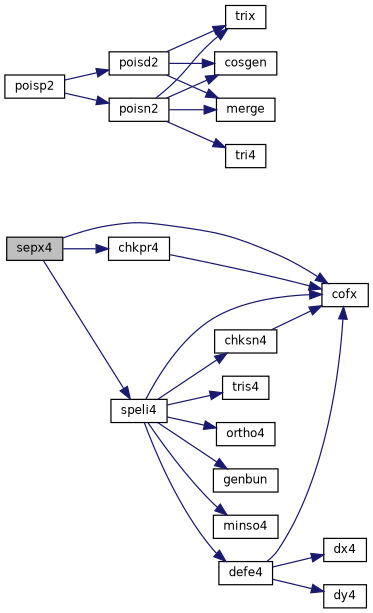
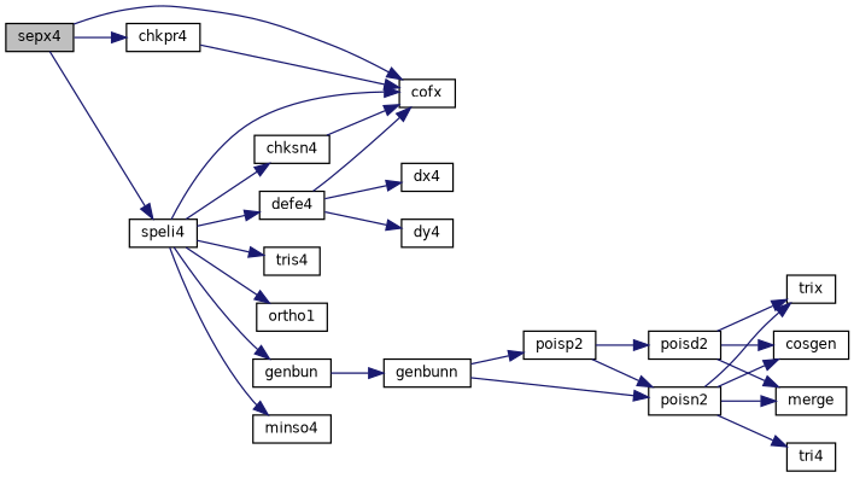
  digraph {
    rankdir=LR
    node [color=black fillcolor=white fontname=Helvetica fontsize=10 shape=record style=filled]
    edge [color=midnightblue fontname=Helvetica fontsize=10 labelfontname=Helvetica labelfontsize=10 style=solid]
    n1 [fillcolor=grey75 fontcolor=black height=0.2 label=sepx4 width=0.4]
    n2 [height=0.2 label=cofx width=0.4]
    n3 [height=0.2 label=chkpr4 width=0.4]
    n4 [height=0.2 label=speli4 width=0.4]
    n5 [height=0.2 label=chksn4 width=0.4]
    n6 [height=0.2 label=tris4 width=0.4]
-   n7 [height=0.2 label=ortho4 width=0.4]
+   n7 [height=0.2 label=ortho1 width=0.4]
    n8 [height=0.2 label=genbun width=0.4]
    n9 [height=0.2 label=minso4 width=0.4]
    n10 [height=0.2 label=defe4 width=0.4]
+   n11 [height=0.2 label=genbunn width=0.4]
    n12 [height=0.2 label=dx4 width=0.4]
    n13 [height=0.2 label=dy4 width=0.4]
    n14 [height=0.2 label=poisp2 width=0.4]
    n15 [height=0.2 label=poisn2 width=0.4]
    n16 [height=0.2 label=poisd2 width=0.4]
    n17 [height=0.2 label=trix width=0.4]
    n18 [height=0.2 label=cosgen width=0.4]
    n19 [height=0.2 label=merge width=0.4]
    n20 [height=0.2 label=tri4 width=0.4]
    n1 -> n2
    n1 -> n3
    n1 -> n4
    n3 -> n2
    n4 -> n2
    n4 -> n5
    n4 -> n6
    n4 -> n7
    n4 -> n8
    n4 -> n9
    n4 -> n10
    n5 -> n2
+   n8 -> n11
    n10 -> n2
    n10 -> n12
    n10 -> n13
+   n11 -> n14
+   n11 -> n15
    n14 -> n15
    n14 -> n16
    n15 -> n17
    n15 -> n18
    n15 -> n19
    n15 -> n20
    n16 -> n17
    n16 -> n18
    n16 -> n19
  }
